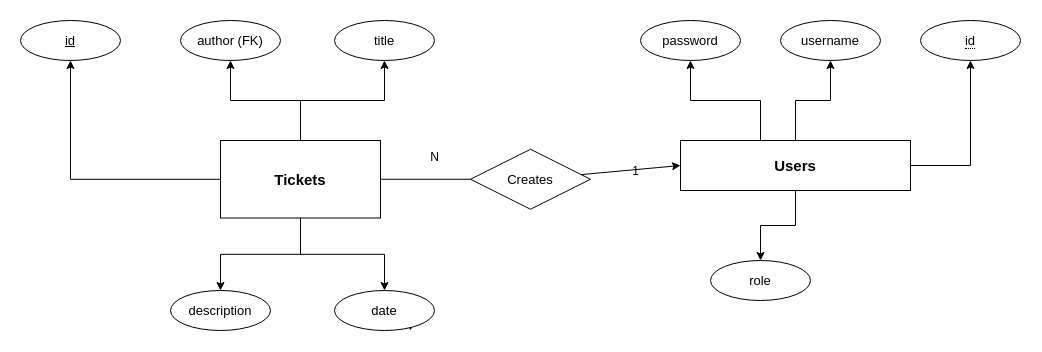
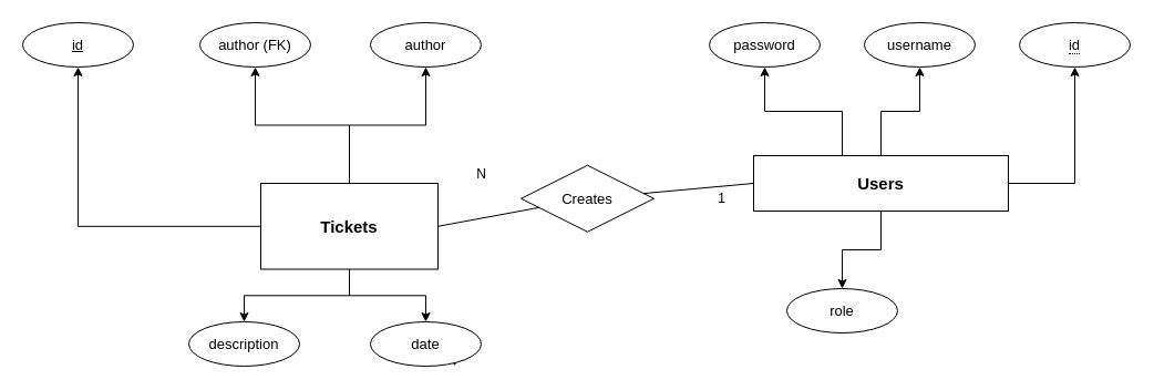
  <mxCell id="0" />
  <mxCell id="1" parent="0" />
  <mxCell id="2" style="edgeStyle=orthogonalEdgeStyle;rounded=0;orthogonalLoop=1;jettySize=auto;html=1;entryX=0.5;entryY=1;entryDx=0;entryDy=0;" edge="1" parent="1" source="7" target="16"><mxGeometry relative="1" as="geometry" /></mxCell>
  <mxCell id="3" style="edgeStyle=orthogonalEdgeStyle;rounded=0;orthogonalLoop=1;jettySize=auto;html=1;" edge="1" parent="1" source="7" target="17"><mxGeometry relative="1" as="geometry" /></mxCell>
  <mxCell id="4" style="edgeStyle=orthogonalEdgeStyle;rounded=0;orthogonalLoop=1;jettySize=auto;html=1;entryX=0.5;entryY=0;entryDx=0;entryDy=0;" edge="1" parent="1" source="7" target="21"><mxGeometry relative="1" as="geometry" /></mxCell>
  <mxCell id="5" style="edgeStyle=orthogonalEdgeStyle;rounded=0;orthogonalLoop=1;jettySize=auto;html=1;entryX=0.5;entryY=0;entryDx=0;entryDy=0;" edge="1" parent="1" source="7" target="19"><mxGeometry relative="1" as="geometry" /></mxCell>
  <mxCell id="6" style="edgeStyle=orthogonalEdgeStyle;rounded=0;orthogonalLoop=1;jettySize=auto;html=1;entryX=0.5;entryY=1;entryDx=0;entryDy=0;" edge="1" parent="1" source="7" target="18"><mxGeometry relative="1" as="geometry" /></mxCell>
- <mxCell id="7" value="&lt;h3&gt;&lt;font style=&quot;font-size: 15px;&quot;&gt;Tickets&lt;/font&gt;&lt;/h3&gt;" style="whiteSpace=wrap;html=1;align=center;" vertex="1" parent="1"><mxGeometry x="220" y="140" width="160" height="77.5" as="geometry" /></mxCell>
+ <mxCell id="7" value="&lt;h3&gt;&lt;font style=&quot;font-size: 15px;&quot;&gt;Tickets&lt;/font&gt;&lt;/h3&gt;" style="whiteSpace=wrap;html=1;align=center;" vertex="1" parent="1"><mxGeometry x="235" y="165" width="160" height="77.5" as="geometry" /></mxCell>
  <mxCell id="8" value="" style="edgeStyle=orthogonalEdgeStyle;rounded=0;orthogonalLoop=1;jettySize=auto;html=1;" edge="1" parent="1" source="12" target="13"><mxGeometry relative="1" as="geometry" /></mxCell>
  <mxCell id="9" value="" style="edgeStyle=orthogonalEdgeStyle;rounded=0;orthogonalLoop=1;jettySize=auto;html=1;" edge="1" parent="1" source="12" target="15"><mxGeometry relative="1" as="geometry" /></mxCell>
  <mxCell id="10" style="edgeStyle=orthogonalEdgeStyle;rounded=0;orthogonalLoop=1;jettySize=auto;html=1;entryX=0.5;entryY=1;entryDx=0;entryDy=0;" edge="1" parent="1" source="12" target="14"><mxGeometry relative="1" as="geometry"><Array as="points"><mxPoint x="760" y="100" /><mxPoint x="690" y="100" /></Array></mxGeometry></mxCell>
  <mxCell id="11" style="edgeStyle=orthogonalEdgeStyle;rounded=0;orthogonalLoop=1;jettySize=auto;html=1;entryX=0.5;entryY=0;entryDx=0;entryDy=0;" edge="1" parent="1" source="12" target="27"><mxGeometry relative="1" as="geometry" /></mxCell>
  <mxCell id="12" value="&lt;h3&gt;&lt;font style=&quot;font-size: 15px;&quot;&gt;Users&lt;/font&gt;&lt;/h3&gt;" style="whiteSpace=wrap;html=1;align=center;" vertex="1" parent="1"><mxGeometry x="680" y="140" width="230" height="50" as="geometry" /></mxCell>
  <mxCell id="13" value="&lt;span style=&quot;border-bottom: 1px dotted&quot;&gt;&lt;font style=&quot;font-size: 13px;&quot;&gt;id&lt;/font&gt;&lt;/span&gt;" style="ellipse;whiteSpace=wrap;html=1;align=center;" vertex="1" parent="1"><mxGeometry x="920" y="20" width="100" height="40" as="geometry" /></mxCell>
  <mxCell id="14" value="&lt;font style=&quot;font-size: 13px;&quot;&gt;password&lt;/font&gt;" style="ellipse;whiteSpace=wrap;html=1;align=center;" vertex="1" parent="1"><mxGeometry x="640" y="20" width="100" height="40" as="geometry" /></mxCell>
  <mxCell id="15" value="&lt;font style=&quot;font-size: 13px;&quot;&gt;username&lt;/font&gt;" style="ellipse;whiteSpace=wrap;html=1;align=center;" vertex="1" parent="1"><mxGeometry x="780" y="20" width="100" height="40" as="geometry" /></mxCell>
  <mxCell id="16" value="&lt;font style=&quot;font-size: 13px;&quot;&gt;id&lt;/font&gt;" style="ellipse;whiteSpace=wrap;html=1;align=center;fontStyle=4;" vertex="1" parent="1"><mxGeometry x="20" y="20" width="100" height="40" as="geometry" /></mxCell>
- <mxCell id="17" value="&lt;font style=&quot;font-size: 13px;&quot;&gt;title&lt;/font&gt;" style="ellipse;whiteSpace=wrap;html=1;align=center;" vertex="1" parent="1"><mxGeometry x="334" y="20" width="100" height="40" as="geometry" /></mxCell>
+ <mxCell id="17" value="&lt;font style=&quot;font-size: 13px;&quot;&gt;author&lt;/font&gt;" style="ellipse;whiteSpace=wrap;html=1;align=center;" vertex="1" parent="1"><mxGeometry x="334" y="20" width="100" height="40" as="geometry" /></mxCell>
  <mxCell id="18" value="&lt;font style=&quot;font-size: 13px;&quot;&gt;author (FK)&lt;/font&gt;" style="ellipse;whiteSpace=wrap;html=1;align=center;" vertex="1" parent="1"><mxGeometry x="180" y="20" width="100" height="40" as="geometry" /></mxCell>
  <mxCell id="19" value="&lt;font style=&quot;font-size: 13px;&quot;&gt;description&lt;/font&gt;" style="ellipse;whiteSpace=wrap;html=1;align=center;" vertex="1" parent="1"><mxGeometry x="170" y="290" width="100" height="40" as="geometry" /></mxCell>
  <mxCell id="20" style="edgeStyle=orthogonalEdgeStyle;rounded=0;orthogonalLoop=1;jettySize=auto;html=1;exitX=1;exitY=1;exitDx=0;exitDy=0;" edge="1" parent="1" source="21"><mxGeometry relative="1" as="geometry"><mxPoint x="410" y="330" as="targetPoint" /></mxGeometry></mxCell>
  <mxCell id="21" value="&lt;font style=&quot;font-size: 13px;&quot;&gt;date&lt;/font&gt;" style="ellipse;whiteSpace=wrap;html=1;align=center;" vertex="1" parent="1"><mxGeometry x="334" y="290" width="100" height="40" as="geometry" /></mxCell>
  <mxCell id="22" value="&lt;font style=&quot;font-size: 13px;&quot;&gt;Creates&lt;/font&gt;" style="shape=rhombus;perimeter=rhombusPerimeter;whiteSpace=wrap;html=1;align=center;" vertex="1" parent="1"><mxGeometry x="470" y="148.75" width="120" height="60" as="geometry" /></mxCell>
  <mxCell id="23" value="" style="endArrow=none;html=1;rounded=0;exitX=1;exitY=0.5;exitDx=0;exitDy=0;" edge="1" parent="1" source="7" target="22"><mxGeometry relative="1" as="geometry"><mxPoint x="470" y="220" as="sourcePoint" /><mxPoint x="610" y="220" as="targetPoint" /><Array as="points" /></mxGeometry></mxCell>
  <mxCell id="24" value="1" style="resizable=0;html=1;whiteSpace=wrap;align=right;verticalAlign=bottom;" connectable="0" vertex="1" parent="23"><mxGeometry x="1" relative="1" as="geometry"><mxPoint x="170" as="offset" /></mxGeometry></mxCell>
- <mxCell id="25" value="" style="endArrow=classic;html=1;rounded=0;entryX=0;entryY=0.5;entryDx=0;entryDy=0;" edge="1" parent="1" source="22" target="12"><mxGeometry relative="1" as="geometry"><mxPoint x="490" y="250" as="sourcePoint" /><mxPoint x="650" y="250" as="targetPoint" /></mxGeometry></mxCell>
+ <mxCell id="25" value="" style="endArrow=none;html=1;rounded=0;entryX=0;entryY=0.5;entryDx=0;entryDy=0;" edge="1" parent="1" source="22" target="12"><mxGeometry relative="1" as="geometry"><mxPoint x="490" y="250" as="sourcePoint" /><mxPoint x="650" y="250" as="targetPoint" /></mxGeometry></mxCell>
  <mxCell id="26" value="N" style="resizable=0;html=1;whiteSpace=wrap;align=right;verticalAlign=bottom;" connectable="0" vertex="1" parent="25"><mxGeometry x="1" relative="1" as="geometry"><mxPoint x="-240" as="offset" /></mxGeometry></mxCell>
  <mxCell id="27" value="&lt;font style=&quot;font-size: 13px;&quot;&gt;role&lt;/font&gt;" style="ellipse;whiteSpace=wrap;html=1;align=center;" vertex="1" parent="1"><mxGeometry x="710" y="260" width="100" height="40" as="geometry" /></mxCell>
